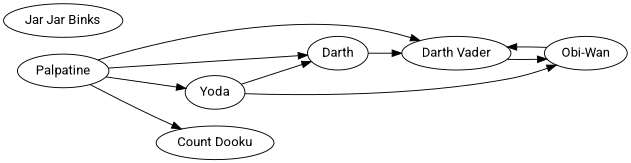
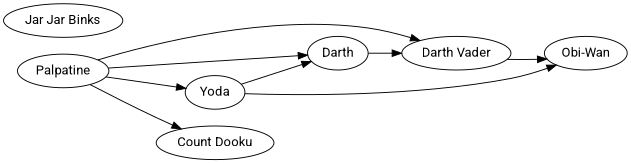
  digraph {
    fontname=Roboto
    rankdir=LR
    node [fontname=Roboto]
    edge [fontname=Roboto]
    n1 [label=Darth]
    Yoda
    "Obi-Wan"
    "Darth Vader"
    Palpatine
    "Count Dooku"
    "Jar Jar Binks"
    n1 -> "Darth Vader"
    Yoda -> n1
    Yoda -> "Obi-Wan"
-   "Obi-Wan" -> "Darth Vader"
    "Darth Vader" -> "Obi-Wan"
    Palpatine -> n1
    Palpatine -> Yoda
    Palpatine -> "Darth Vader"
    Palpatine -> "Count Dooku"
  }
